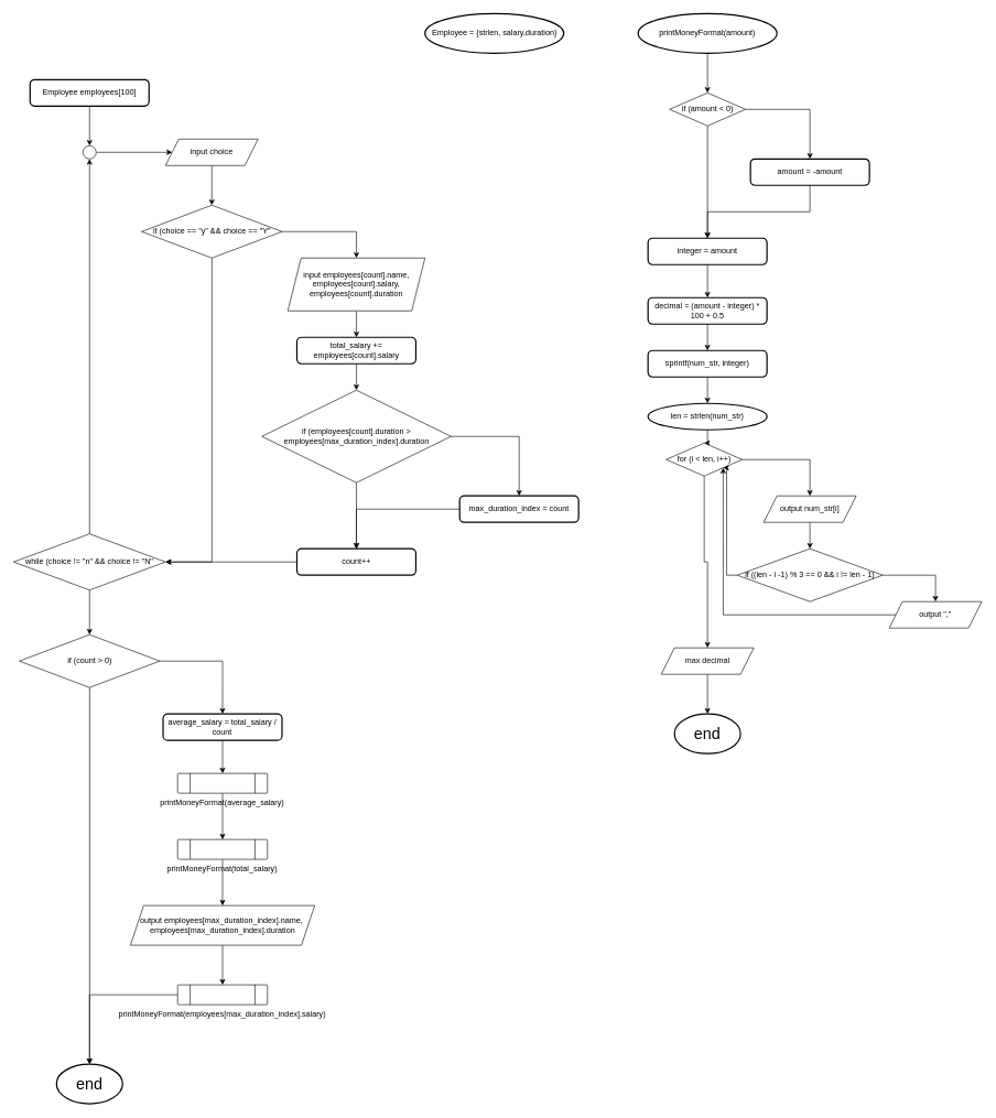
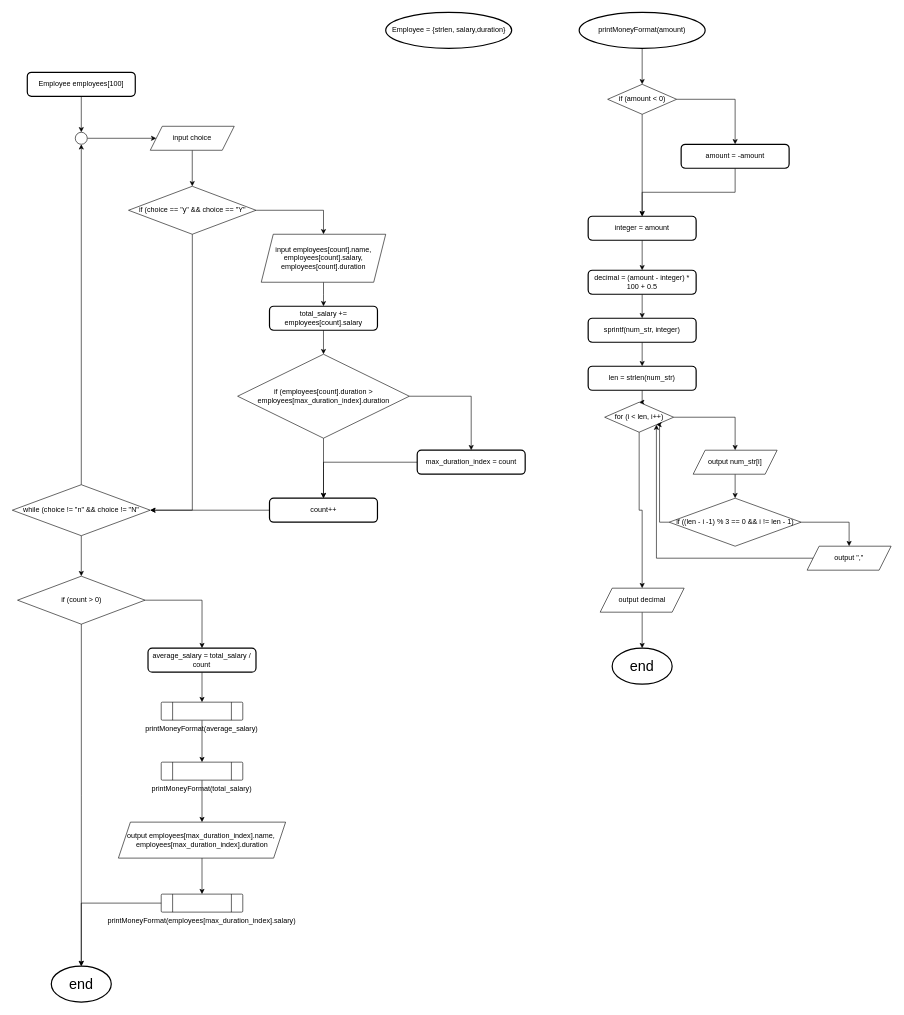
  <mxCell id="0" />
  <mxCell id="1" parent="0" />
  <mxCell id="2" style="edgeStyle=orthogonalEdgeStyle;rounded=0;orthogonalLoop=1;jettySize=auto;html=1;entryX=0.5;entryY=0;entryDx=0;entryDy=0;" edge="1" parent="1" source="3" target="22"><mxGeometry relative="1" as="geometry" /></mxCell>
  <mxCell id="3" value="input choice" style="shape=parallelogram;perimeter=parallelogramPerimeter;whiteSpace=wrap;html=1;fixedSize=1;" vertex="1" parent="1"><mxGeometry x="250" y="210" width="140" height="40" as="geometry" /></mxCell>
  <mxCell id="4" style="edgeStyle=orthogonalEdgeStyle;rounded=0;orthogonalLoop=1;jettySize=auto;html=1;entryX=0.5;entryY=0;entryDx=0;entryDy=0;" edge="1" parent="1" source="6" target="46"><mxGeometry relative="1" as="geometry" /></mxCell>
  <mxCell id="5" style="edgeStyle=orthogonalEdgeStyle;rounded=0;orthogonalLoop=1;jettySize=auto;html=1;entryX=0.5;entryY=0;entryDx=0;entryDy=0;" edge="1" parent="1" source="6" target="48"><mxGeometry relative="1" as="geometry" /></mxCell>
  <mxCell id="6" value="if (amount &amp;lt; 0)" style="rhombus;whiteSpace=wrap;html=1;" vertex="1" parent="1"><mxGeometry x="1012.5" y="140" width="115" height="50" as="geometry" /></mxCell>
  <mxCell id="7" style="edgeStyle=orthogonalEdgeStyle;rounded=0;orthogonalLoop=1;jettySize=auto;html=1;entryX=0.5;entryY=0;entryDx=0;entryDy=0;" edge="1" parent="1" source="8" target="39"><mxGeometry relative="1" as="geometry" /></mxCell>
  <mxCell id="8" value="printMoneyFormat(average_salary)" style="verticalLabelPosition=bottom;verticalAlign=top;html=1;shape=process;whiteSpace=wrap;rounded=1;size=0.14;arcSize=6;" vertex="1" parent="1"><mxGeometry x="268.25" y="1170" width="136" height="30" as="geometry" /></mxCell>
  <mxCell id="9" value="&lt;font style=&quot;font-size: 24px;&quot;&gt;end&lt;/font&gt;" style="strokeWidth=2;html=1;shape=mxgraph.flowchart.start_1;whiteSpace=wrap;" vertex="1" parent="1"><mxGeometry x="85" y="1610" width="100" height="60" as="geometry" /></mxCell>
  <mxCell id="10" value="Employee = {strlen, salary,duration}" style="strokeWidth=2;html=1;shape=mxgraph.flowchart.start_1;whiteSpace=wrap;" vertex="1" parent="1"><mxGeometry x="642.5" y="20" width="210" height="60" as="geometry" /></mxCell>
  <mxCell id="11" style="edgeStyle=orthogonalEdgeStyle;rounded=0;orthogonalLoop=1;jettySize=auto;html=1;entryX=0.5;entryY=0;entryDx=0;entryDy=0;" edge="1" parent="1" source="12" target="6"><mxGeometry relative="1" as="geometry" /></mxCell>
  <mxCell id="12" value="printMoneyFormat(amount)" style="strokeWidth=2;html=1;shape=mxgraph.flowchart.start_1;whiteSpace=wrap;" vertex="1" parent="1"><mxGeometry x="965" y="20" width="210" height="60" as="geometry" /></mxCell>
  <mxCell id="13" style="edgeStyle=orthogonalEdgeStyle;rounded=0;orthogonalLoop=1;jettySize=auto;html=1;entryX=0.5;entryY=0;entryDx=0;entryDy=0;" edge="1" parent="1" source="14" target="19"><mxGeometry relative="1" as="geometry" /></mxCell>
  <mxCell id="14" value="Employee employees[100]" style="rounded=1;whiteSpace=wrap;html=1;absoluteArcSize=1;arcSize=14;strokeWidth=2;" vertex="1" parent="1"><mxGeometry x="45" y="120" width="180" height="40" as="geometry" /></mxCell>
  <mxCell id="15" style="edgeStyle=orthogonalEdgeStyle;rounded=0;orthogonalLoop=1;jettySize=auto;html=1;entryX=0.5;entryY=1;entryDx=0;entryDy=0;" edge="1" parent="1" source="17" target="19"><mxGeometry relative="1" as="geometry" /></mxCell>
  <mxCell id="16" style="edgeStyle=orthogonalEdgeStyle;rounded=0;orthogonalLoop=1;jettySize=auto;html=1;entryX=0.5;entryY=0;entryDx=0;entryDy=0;" edge="1" parent="1" source="17" target="35"><mxGeometry relative="1" as="geometry" /></mxCell>
  <mxCell id="17" value="while (choice != &quot;n&quot; &amp;amp;&amp;amp; choice != &quot;N&quot;" style="rhombus;whiteSpace=wrap;html=1;" vertex="1" parent="1"><mxGeometry x="20" y="807.5" width="230" height="85" as="geometry" /></mxCell>
  <mxCell id="18" style="edgeStyle=orthogonalEdgeStyle;rounded=0;orthogonalLoop=1;jettySize=auto;html=1;" edge="1" parent="1" source="19" target="3"><mxGeometry relative="1" as="geometry" /></mxCell>
  <mxCell id="19" value="" style="ellipse;whiteSpace=wrap;html=1;aspect=fixed;" vertex="1" parent="1"><mxGeometry x="125" y="220" width="20" height="20" as="geometry" /></mxCell>
  <mxCell id="20" style="edgeStyle=orthogonalEdgeStyle;rounded=0;orthogonalLoop=1;jettySize=auto;html=1;entryX=0.5;entryY=0;entryDx=0;entryDy=0;" edge="1" parent="1" source="22" target="24"><mxGeometry relative="1" as="geometry" /></mxCell>
  <mxCell id="21" style="edgeStyle=orthogonalEdgeStyle;rounded=0;orthogonalLoop=1;jettySize=auto;html=1;entryX=1;entryY=0.5;entryDx=0;entryDy=0;" edge="1" parent="1" source="22" target="17"><mxGeometry relative="1" as="geometry" /></mxCell>
  <mxCell id="22" value="if (choice == &quot;y&quot; &amp;amp;&amp;amp; choice == &quot;Y&quot;" style="rhombus;whiteSpace=wrap;html=1;" vertex="1" parent="1"><mxGeometry x="213.75" y="310" width="212.5" height="80" as="geometry" /></mxCell>
  <mxCell id="23" style="edgeStyle=orthogonalEdgeStyle;rounded=0;orthogonalLoop=1;jettySize=auto;html=1;entryX=0.5;entryY=0;entryDx=0;entryDy=0;" edge="1" parent="1" source="24" target="26"><mxGeometry relative="1" as="geometry" /></mxCell>
  <mxCell id="24" value="input employees[count].name, employees[count].salary, employees[count].duration" style="shape=parallelogram;perimeter=parallelogramPerimeter;whiteSpace=wrap;html=1;fixedSize=1;" vertex="1" parent="1"><mxGeometry x="435" y="390" width="207.5" height="80" as="geometry" /></mxCell>
  <mxCell id="25" style="edgeStyle=orthogonalEdgeStyle;rounded=0;orthogonalLoop=1;jettySize=auto;html=1;entryX=0.5;entryY=0;entryDx=0;entryDy=0;" edge="1" parent="1" source="26" target="29"><mxGeometry relative="1" as="geometry" /></mxCell>
  <mxCell id="26" value="total_salary += employees[count].salary" style="rounded=1;whiteSpace=wrap;html=1;absoluteArcSize=1;arcSize=14;strokeWidth=2;" vertex="1" parent="1"><mxGeometry x="448.75" y="510" width="180" height="40" as="geometry" /></mxCell>
  <mxCell id="27" style="edgeStyle=orthogonalEdgeStyle;rounded=0;orthogonalLoop=1;jettySize=auto;html=1;entryX=0.5;entryY=0;entryDx=0;entryDy=0;" edge="1" parent="1" source="29" target="31"><mxGeometry relative="1" as="geometry" /></mxCell>
  <mxCell id="28" style="edgeStyle=orthogonalEdgeStyle;rounded=0;orthogonalLoop=1;jettySize=auto;html=1;" edge="1" parent="1" source="29"><mxGeometry relative="1" as="geometry"><mxPoint x="538.755" y="830" as="targetPoint" /></mxGeometry></mxCell>
  <mxCell id="29" value="if (employees[count].duration &amp;gt; employees[max_duration_index].duration" style="rhombus;whiteSpace=wrap;html=1;" vertex="1" parent="1"><mxGeometry x="395.63" y="590" width="286.25" height="140" as="geometry" /></mxCell>
  <mxCell id="30" style="edgeStyle=orthogonalEdgeStyle;rounded=0;orthogonalLoop=1;jettySize=auto;html=1;entryX=0.5;entryY=0;entryDx=0;entryDy=0;" edge="1" parent="1" source="31" target="33"><mxGeometry relative="1" as="geometry" /></mxCell>
  <mxCell id="31" value="max_duration_index = count" style="rounded=1;whiteSpace=wrap;html=1;absoluteArcSize=1;arcSize=14;strokeWidth=2;" vertex="1" parent="1"><mxGeometry x="695" y="750" width="180" height="40" as="geometry" /></mxCell>
  <mxCell id="32" style="edgeStyle=orthogonalEdgeStyle;rounded=0;orthogonalLoop=1;jettySize=auto;html=1;entryX=1;entryY=0.5;entryDx=0;entryDy=0;" edge="1" parent="1" source="33" target="17"><mxGeometry relative="1" as="geometry" /></mxCell>
  <mxCell id="33" value="count++" style="rounded=1;whiteSpace=wrap;html=1;absoluteArcSize=1;arcSize=14;strokeWidth=2;" vertex="1" parent="1"><mxGeometry x="448.75" y="830" width="180" height="40" as="geometry" /></mxCell>
  <mxCell id="34" style="edgeStyle=orthogonalEdgeStyle;rounded=0;orthogonalLoop=1;jettySize=auto;html=1;entryX=0.5;entryY=0;entryDx=0;entryDy=0;" edge="1" parent="1" source="35" target="37"><mxGeometry relative="1" as="geometry" /></mxCell>
  <mxCell id="35" value="if (count &amp;gt; 0)" style="rhombus;whiteSpace=wrap;html=1;" vertex="1" parent="1"><mxGeometry x="28.75" y="960" width="212.5" height="80" as="geometry" /></mxCell>
  <mxCell id="36" style="edgeStyle=orthogonalEdgeStyle;rounded=0;orthogonalLoop=1;jettySize=auto;html=1;entryX=0.5;entryY=0;entryDx=0;entryDy=0;" edge="1" parent="1" source="37" target="8"><mxGeometry relative="1" as="geometry" /></mxCell>
  <mxCell id="37" value="average_salary = total_salary / count" style="rounded=1;whiteSpace=wrap;html=1;absoluteArcSize=1;arcSize=14;strokeWidth=2;" vertex="1" parent="1"><mxGeometry x="246.25" y="1080" width="180" height="40" as="geometry" /></mxCell>
  <mxCell id="38" style="edgeStyle=orthogonalEdgeStyle;rounded=0;orthogonalLoop=1;jettySize=auto;html=1;entryX=0.5;entryY=0;entryDx=0;entryDy=0;" edge="1" parent="1" source="39" target="41"><mxGeometry relative="1" as="geometry" /></mxCell>
  <mxCell id="39" value="printMoneyFormat(total_salary)" style="verticalLabelPosition=bottom;verticalAlign=top;html=1;shape=process;whiteSpace=wrap;rounded=1;size=0.14;arcSize=6;" vertex="1" parent="1"><mxGeometry x="268.25" y="1270" width="136" height="30" as="geometry" /></mxCell>
  <mxCell id="40" style="edgeStyle=orthogonalEdgeStyle;rounded=0;orthogonalLoop=1;jettySize=auto;html=1;entryX=0.5;entryY=0;entryDx=0;entryDy=0;" edge="1" parent="1" source="41" target="42"><mxGeometry relative="1" as="geometry" /></mxCell>
  <mxCell id="41" value="output&amp;nbsp;employees[max_duration_index].name,&amp;nbsp;&lt;div&gt;employees[max_duration_index].duration&lt;/div&gt;" style="shape=parallelogram;perimeter=parallelogramPerimeter;whiteSpace=wrap;html=1;fixedSize=1;" vertex="1" parent="1"><mxGeometry x="196.88" y="1370" width="278.75" height="60" as="geometry" /></mxCell>
  <mxCell id="42" value="printMoneyFormat(employees[max_duration_index].salary)" style="verticalLabelPosition=bottom;verticalAlign=top;html=1;shape=process;whiteSpace=wrap;rounded=1;size=0.14;arcSize=6;" vertex="1" parent="1"><mxGeometry x="268.25" y="1490" width="136" height="30" as="geometry" /></mxCell>
  <mxCell id="43" style="edgeStyle=orthogonalEdgeStyle;rounded=0;orthogonalLoop=1;jettySize=auto;html=1;entryX=0.5;entryY=0;entryDx=0;entryDy=0;entryPerimeter=0;" edge="1" parent="1" source="35" target="9"><mxGeometry relative="1" as="geometry" /></mxCell>
  <mxCell id="44" style="edgeStyle=orthogonalEdgeStyle;rounded=0;orthogonalLoop=1;jettySize=auto;html=1;entryX=0.5;entryY=0;entryDx=0;entryDy=0;entryPerimeter=0;" edge="1" parent="1" source="42" target="9"><mxGeometry relative="1" as="geometry" /></mxCell>
  <mxCell id="45" style="edgeStyle=orthogonalEdgeStyle;rounded=0;orthogonalLoop=1;jettySize=auto;html=1;entryX=0.5;entryY=0;entryDx=0;entryDy=0;" edge="1" parent="1" source="46" target="48"><mxGeometry relative="1" as="geometry" /></mxCell>
  <mxCell id="46" value="amount = -amount" style="rounded=1;whiteSpace=wrap;html=1;absoluteArcSize=1;arcSize=14;strokeWidth=2;" vertex="1" parent="1"><mxGeometry x="1135" y="240" width="180" height="40" as="geometry" /></mxCell>
  <mxCell id="47" style="edgeStyle=orthogonalEdgeStyle;rounded=0;orthogonalLoop=1;jettySize=auto;html=1;entryX=0.5;entryY=0;entryDx=0;entryDy=0;" edge="1" parent="1" source="48" target="50"><mxGeometry relative="1" as="geometry" /></mxCell>
  <mxCell id="48" value="integer = amount" style="rounded=1;whiteSpace=wrap;html=1;absoluteArcSize=1;arcSize=14;strokeWidth=2;" vertex="1" parent="1"><mxGeometry x="980" y="360" width="180" height="40" as="geometry" /></mxCell>
  <mxCell id="49" style="edgeStyle=orthogonalEdgeStyle;rounded=0;orthogonalLoop=1;jettySize=auto;html=1;entryX=0.5;entryY=0;entryDx=0;entryDy=0;" edge="1" parent="1" source="50" target="52"><mxGeometry relative="1" as="geometry" /></mxCell>
  <mxCell id="50" value="decimal = (amount - integer) * 100 + 0.5" style="rounded=1;whiteSpace=wrap;html=1;absoluteArcSize=1;arcSize=14;strokeWidth=2;" vertex="1" parent="1"><mxGeometry x="980" y="450" width="180" height="40" as="geometry" /></mxCell>
  <mxCell id="51" style="edgeStyle=orthogonalEdgeStyle;rounded=0;orthogonalLoop=1;jettySize=auto;html=1;entryX=0.5;entryY=0;entryDx=0;entryDy=0;" edge="1" parent="1" source="52" target="54"><mxGeometry relative="1" as="geometry" /></mxCell>
  <mxCell id="52" value="sprintf(num_str, integer)" style="rounded=1;whiteSpace=wrap;html=1;absoluteArcSize=1;arcSize=14;strokeWidth=2;" vertex="1" parent="1"><mxGeometry x="980" y="530" width="180" height="40" as="geometry" /></mxCell>
  <mxCell id="53" style="edgeStyle=orthogonalEdgeStyle;rounded=0;orthogonalLoop=1;jettySize=auto;html=1;entryX=0.5;entryY=0;entryDx=0;entryDy=0;" edge="1" parent="1" source="54" target="57"><mxGeometry relative="1" as="geometry" /></mxCell>
- <mxCell id="54" value="len = strlen(num_str)" style="ellipse;whiteSpace=wrap;html=1;absoluteArcSize=1;arcSize=14;strokeWidth=2;" vertex="1" parent="1"><mxGeometry x="980" y="610" width="180" height="40" as="geometry" /></mxCell>
+ <mxCell id="54" value="len = strlen(num_str)" style="rounded=1;whiteSpace=wrap;html=1;absoluteArcSize=1;arcSize=14;strokeWidth=2;" vertex="1" parent="1"><mxGeometry x="980" y="610" width="180" height="40" as="geometry" /></mxCell>
  <mxCell id="55" style="edgeStyle=orthogonalEdgeStyle;rounded=0;orthogonalLoop=1;jettySize=auto;html=1;entryX=0.5;entryY=0;entryDx=0;entryDy=0;" edge="1" parent="1" source="57" target="62"><mxGeometry relative="1" as="geometry" /></mxCell>
  <mxCell id="56" style="edgeStyle=orthogonalEdgeStyle;rounded=0;orthogonalLoop=1;jettySize=auto;html=1;entryX=0.5;entryY=0;entryDx=0;entryDy=0;" edge="1" parent="1" source="57" target="66"><mxGeometry relative="1" as="geometry" /></mxCell>
  <mxCell id="57" value="for (i &amp;lt; len, i++)" style="rhombus;whiteSpace=wrap;html=1;" vertex="1" parent="1"><mxGeometry x="1007.5" y="670" width="115" height="50" as="geometry" /></mxCell>
  <mxCell id="58" style="edgeStyle=orthogonalEdgeStyle;rounded=0;orthogonalLoop=1;jettySize=auto;html=1;entryX=0.5;entryY=0;entryDx=0;entryDy=0;" edge="1" parent="1" source="60" target="64"><mxGeometry relative="1" as="geometry" /></mxCell>
  <mxCell id="59" style="edgeStyle=orthogonalEdgeStyle;rounded=0;orthogonalLoop=1;jettySize=auto;html=1;entryX=1;entryY=1;entryDx=0;entryDy=0;" edge="1" parent="1" source="60" target="57"><mxGeometry relative="1" as="geometry"><Array as="points"><mxPoint x="1099" y="870" /></Array></mxGeometry></mxCell>
  <mxCell id="60" value="if ((len - i -1) % 3 == 0 &amp;amp;&amp;amp; i != len - 1)" style="rhombus;whiteSpace=wrap;html=1;" vertex="1" parent="1"><mxGeometry x="1115" y="830" width="220" height="80" as="geometry" /></mxCell>
  <mxCell id="61" style="edgeStyle=orthogonalEdgeStyle;rounded=0;orthogonalLoop=1;jettySize=auto;html=1;entryX=0.5;entryY=0;entryDx=0;entryDy=0;" edge="1" parent="1" source="62" target="60"><mxGeometry relative="1" as="geometry" /></mxCell>
  <mxCell id="62" value="output num_str[i]" style="shape=parallelogram;perimeter=parallelogramPerimeter;whiteSpace=wrap;html=1;fixedSize=1;" vertex="1" parent="1"><mxGeometry x="1155" y="750" width="140" height="40" as="geometry" /></mxCell>
  <mxCell id="63" style="edgeStyle=orthogonalEdgeStyle;rounded=0;orthogonalLoop=1;jettySize=auto;html=1;entryX=1;entryY=1;entryDx=0;entryDy=0;" edge="1" parent="1" source="64" target="57"><mxGeometry relative="1" as="geometry" /></mxCell>
  <mxCell id="64" value="output &quot;,&quot;" style="shape=parallelogram;perimeter=parallelogramPerimeter;whiteSpace=wrap;html=1;fixedSize=1;" vertex="1" parent="1"><mxGeometry x="1345" y="910" width="140" height="40" as="geometry" /></mxCell>
  <mxCell id="65" style="edgeStyle=orthogonalEdgeStyle;rounded=0;orthogonalLoop=1;jettySize=auto;html=1;" edge="1" parent="1" source="66" target="67"><mxGeometry relative="1" as="geometry" /></mxCell>
- <mxCell id="66" value="max decimal" style="shape=parallelogram;perimeter=parallelogramPerimeter;whiteSpace=wrap;html=1;fixedSize=1;" vertex="1" parent="1"><mxGeometry x="1000" y="980" width="140" height="40" as="geometry" /></mxCell>
+ <mxCell id="66" value="output decimal" style="shape=parallelogram;perimeter=parallelogramPerimeter;whiteSpace=wrap;html=1;fixedSize=1;" vertex="1" parent="1"><mxGeometry x="1000" y="980" width="140" height="40" as="geometry" /></mxCell>
  <mxCell id="67" value="&lt;font style=&quot;font-size: 24px;&quot;&gt;end&lt;/font&gt;" style="strokeWidth=2;html=1;shape=mxgraph.flowchart.start_1;whiteSpace=wrap;" vertex="1" parent="1"><mxGeometry x="1020" y="1080" width="100" height="60" as="geometry" /></mxCell>
